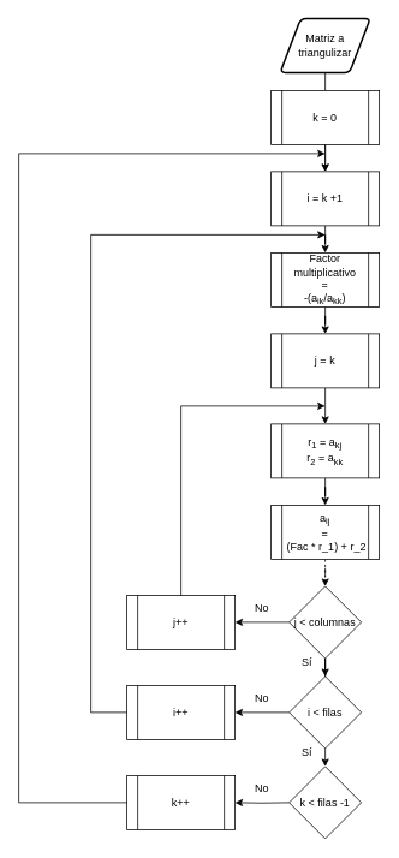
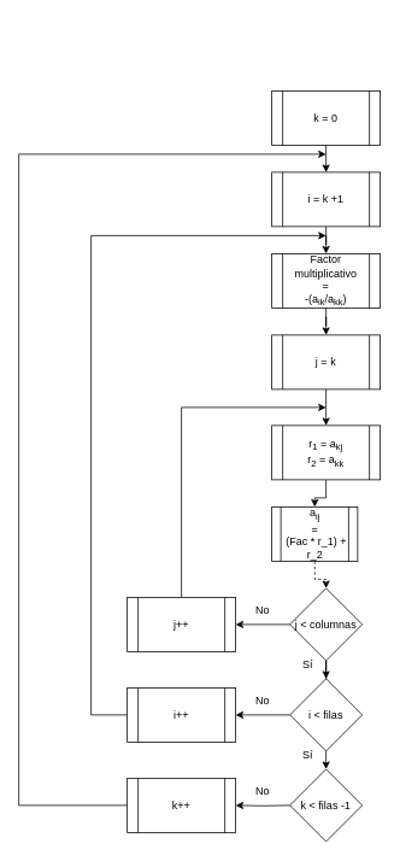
  <mxCell id="0" />
  <mxCell id="1" parent="0" />
- <mxCell id="2" value="" style="edgeStyle=orthogonalEdgeStyle;rounded=0;orthogonalLoop=1;jettySize=auto;html=1;" edge="1" parent="1" source="3" target="8"><mxGeometry relative="1" as="geometry" /></mxCell>
- <mxCell id="3" value="&lt;div&gt;Matriz a&lt;/div&gt;&lt;div&gt;triangulizar&lt;br&gt;&lt;/div&gt;" style="shape=parallelogram;html=1;strokeWidth=2;perimeter=parallelogramPerimeter;whiteSpace=wrap;rounded=1;arcSize=12;size=0.23;" vertex="1" parent="1"><mxGeometry x="310" y="20" width="100" height="60" as="geometry" /></mxCell>
  <mxCell id="4" value="" style="edgeStyle=orthogonalEdgeStyle;rounded=0;orthogonalLoop=1;jettySize=auto;html=1;" edge="1" parent="1" source="5" target="11"><mxGeometry relative="1" as="geometry" /></mxCell>
  <mxCell id="5" value="&lt;div&gt;Factor multiplicativo&lt;/div&gt;&lt;div&gt;=&lt;/div&gt;&lt;div&gt;-(a&lt;sub&gt;ik&lt;/sub&gt;/a&lt;sub&gt;kk&lt;/sub&gt;)&lt;br&gt;&lt;/div&gt;" style="shape=process;whiteSpace=wrap;html=1;backgroundOutline=1;" vertex="1" parent="1"><mxGeometry x="300" y="280" width="120" height="60" as="geometry" /></mxCell>
  <mxCell id="6" value="k = 0" style="shape=process;whiteSpace=wrap;html=1;backgroundOutline=1;" vertex="1" parent="1"><mxGeometry x="300" y="100" width="120" height="60" as="geometry" /></mxCell>
  <mxCell id="7" value="" style="edgeStyle=orthogonalEdgeStyle;rounded=0;orthogonalLoop=1;jettySize=auto;html=1;" edge="1" parent="1" source="8" target="5"><mxGeometry relative="1" as="geometry" /></mxCell>
  <mxCell id="8" value="i = k +1" style="shape=process;whiteSpace=wrap;html=1;backgroundOutline=1;" vertex="1" parent="1"><mxGeometry x="300" y="190" width="120" height="60" as="geometry" /></mxCell>
  <mxCell id="9" value="" style="endArrow=classic;html=1;rounded=0;entryX=0.5;entryY=0;entryDx=0;entryDy=0;exitX=0.5;exitY=1;exitDx=0;exitDy=0;" edge="1" parent="1" source="6" target="8"><mxGeometry width="50" height="50" relative="1" as="geometry"><mxPoint x="330" y="270" as="sourcePoint" /><mxPoint x="380" y="220" as="targetPoint" /></mxGeometry></mxCell>
  <mxCell id="10" value="" style="edgeStyle=orthogonalEdgeStyle;rounded=0;orthogonalLoop=1;jettySize=auto;html=1;" edge="1" parent="1" source="11" target="13"><mxGeometry relative="1" as="geometry" /></mxCell>
  <mxCell id="11" value="&lt;div&gt;j = k&lt;br&gt;&lt;/div&gt;" style="shape=process;whiteSpace=wrap;html=1;backgroundOutline=1;" vertex="1" parent="1"><mxGeometry x="300" y="370" width="120" height="60" as="geometry" /></mxCell>
  <mxCell id="12" value="" style="edgeStyle=orthogonalEdgeStyle;rounded=0;orthogonalLoop=1;jettySize=auto;html=1;" edge="1" parent="1" source="13" target="15"><mxGeometry relative="1" as="geometry" /></mxCell>
  <mxCell id="13" value="&lt;div&gt;r&lt;sub&gt;1&lt;/sub&gt; = a&lt;sub&gt;kj&lt;/sub&gt;&lt;/div&gt;&lt;div&gt;r&lt;sub&gt;2&lt;/sub&gt; = a&lt;sub&gt;kk&lt;/sub&gt;&lt;br&gt;&lt;/div&gt;" style="shape=process;whiteSpace=wrap;html=1;backgroundOutline=1;" vertex="1" parent="1"><mxGeometry x="300" y="470" width="120" height="60" as="geometry" /></mxCell>
  <mxCell id="14" value="" style="edgeStyle=orthogonalEdgeStyle;rounded=0;orthogonalLoop=1;jettySize=auto;html=1;dashed=1;" edge="1" parent="1" source="15" target="18"><mxGeometry relative="1" as="geometry" /></mxCell>
- <mxCell id="15" value="&lt;div&gt;a&lt;sub&gt;ij&lt;/sub&gt; &lt;br&gt;&lt;/div&gt;&lt;div&gt;=&lt;/div&gt;&lt;div&gt;&amp;nbsp;(Fac * r_1) + r_2&lt;/div&gt;" style="shape=process;whiteSpace=wrap;html=1;backgroundOutline=1;" vertex="1" parent="1"><mxGeometry x="300" y="560" width="120" height="60" as="geometry" /></mxCell>
+ <mxCell id="15" value="&lt;div&gt;a&lt;sub&gt;ij&lt;/sub&gt; &lt;br&gt;&lt;/div&gt;&lt;div&gt;=&lt;/div&gt;&lt;div&gt;&amp;nbsp;(Fac * r_1) + r_2&lt;/div&gt;" style="shape=process;whiteSpace=wrap;html=1;backgroundOutline=1;" vertex="1" parent="1"><mxGeometry x="300" y="560" width="95" height="60" as="geometry" /></mxCell>
  <mxCell id="16" value="" style="edgeStyle=orthogonalEdgeStyle;rounded=0;orthogonalLoop=1;jettySize=auto;html=1;" edge="1" parent="1" source="18" target="19"><mxGeometry relative="1" as="geometry" /></mxCell>
  <mxCell id="17" value="" style="edgeStyle=orthogonalEdgeStyle;rounded=0;orthogonalLoop=1;jettySize=auto;html=1;" edge="1" parent="1" source="18" target="23"><mxGeometry relative="1" as="geometry" /></mxCell>
  <mxCell id="18" value="j &amp;lt; columnas" style="rhombus;whiteSpace=wrap;html=1;" vertex="1" parent="1"><mxGeometry x="320" y="650" width="80" height="80" as="geometry" /></mxCell>
  <mxCell id="19" value="j++" style="shape=process;whiteSpace=wrap;html=1;backgroundOutline=1;" vertex="1" parent="1"><mxGeometry x="140" y="660" width="120" height="60" as="geometry" /></mxCell>
  <mxCell id="20" value="" style="endArrow=classic;html=1;rounded=0;exitX=0.5;exitY=0;exitDx=0;exitDy=0;" edge="1" parent="1" source="19"><mxGeometry width="50" height="50" relative="1" as="geometry"><mxPoint x="270" y="620" as="sourcePoint" /><mxPoint x="360" y="450" as="targetPoint" /><Array as="points"><mxPoint x="200" y="450" /></Array></mxGeometry></mxCell>
  <mxCell id="21" value="No" style="text;html=1;strokeColor=none;fillColor=none;align=center;verticalAlign=middle;whiteSpace=wrap;rounded=0;" vertex="1" parent="1"><mxGeometry x="260" y="660" width="60" height="30" as="geometry" /></mxCell>
  <mxCell id="22" value="" style="edgeStyle=orthogonalEdgeStyle;rounded=0;orthogonalLoop=1;jettySize=auto;html=1;" edge="1" parent="1" source="23" target="25"><mxGeometry relative="1" as="geometry" /></mxCell>
  <mxCell id="23" value="i &amp;lt; filas" style="rhombus;whiteSpace=wrap;html=1;" vertex="1" parent="1"><mxGeometry x="320" y="750" width="80" height="80" as="geometry" /></mxCell>
  <mxCell id="24" value="Sí" style="text;html=1;strokeColor=none;fillColor=none;align=center;verticalAlign=middle;whiteSpace=wrap;rounded=0;" vertex="1" parent="1"><mxGeometry x="310" y="720" width="60" height="30" as="geometry" /></mxCell>
  <mxCell id="25" value="i++" style="shape=process;whiteSpace=wrap;html=1;backgroundOutline=1;" vertex="1" parent="1"><mxGeometry x="140" y="760" width="120" height="60" as="geometry" /></mxCell>
  <mxCell id="26" value="" style="endArrow=classic;html=1;rounded=0;exitX=0;exitY=0.5;exitDx=0;exitDy=0;" edge="1" parent="1" source="25"><mxGeometry width="50" height="50" relative="1" as="geometry"><mxPoint x="190" y="820" as="sourcePoint" /><mxPoint x="360" y="260" as="targetPoint" /><Array as="points"><mxPoint x="100" y="790" /><mxPoint x="100" y="260" /></Array></mxGeometry></mxCell>
  <mxCell id="27" value="No" style="text;html=1;strokeColor=none;fillColor=none;align=center;verticalAlign=middle;whiteSpace=wrap;rounded=0;" vertex="1" parent="1"><mxGeometry x="260" y="760" width="60" height="30" as="geometry" /></mxCell>
  <mxCell id="28" value="" style="edgeStyle=orthogonalEdgeStyle;rounded=0;orthogonalLoop=1;jettySize=auto;html=1;" edge="1" parent="1"><mxGeometry relative="1" as="geometry"><mxPoint x="360" y="830" as="sourcePoint" /><mxPoint x="360" y="850" as="targetPoint" /></mxGeometry></mxCell>
  <mxCell id="29" value="k &amp;lt; filas -1" style="rhombus;whiteSpace=wrap;html=1;" vertex="1" parent="1"><mxGeometry x="320" y="850" width="80" height="80" as="geometry" /></mxCell>
  <mxCell id="30" value="Sí" style="text;html=1;strokeColor=none;fillColor=none;align=center;verticalAlign=middle;whiteSpace=wrap;rounded=0;" vertex="1" parent="1"><mxGeometry x="310" y="820" width="60" height="30" as="geometry" /></mxCell>
  <mxCell id="31" value="" style="edgeStyle=orthogonalEdgeStyle;rounded=0;orthogonalLoop=1;jettySize=auto;html=1;" edge="1" parent="1" target="32"><mxGeometry relative="1" as="geometry"><mxPoint x="320" y="890" as="sourcePoint" /></mxGeometry></mxCell>
  <mxCell id="32" value="k++" style="shape=process;whiteSpace=wrap;html=1;backgroundOutline=1;" vertex="1" parent="1"><mxGeometry x="140" y="860" width="120" height="60" as="geometry" /></mxCell>
  <mxCell id="33" value="No" style="text;html=1;strokeColor=none;fillColor=none;align=center;verticalAlign=middle;whiteSpace=wrap;rounded=0;" vertex="1" parent="1"><mxGeometry x="260" y="860" width="60" height="30" as="geometry" /></mxCell>
  <mxCell id="34" value="" style="endArrow=classic;html=1;rounded=0;exitX=0;exitY=0.5;exitDx=0;exitDy=0;" edge="1" parent="1" source="32"><mxGeometry width="50" height="50" relative="1" as="geometry"><mxPoint x="200" y="580" as="sourcePoint" /><mxPoint x="360" y="170" as="targetPoint" /><Array as="points"><mxPoint x="20" y="890" /><mxPoint x="20" y="170" /></Array></mxGeometry></mxCell>
